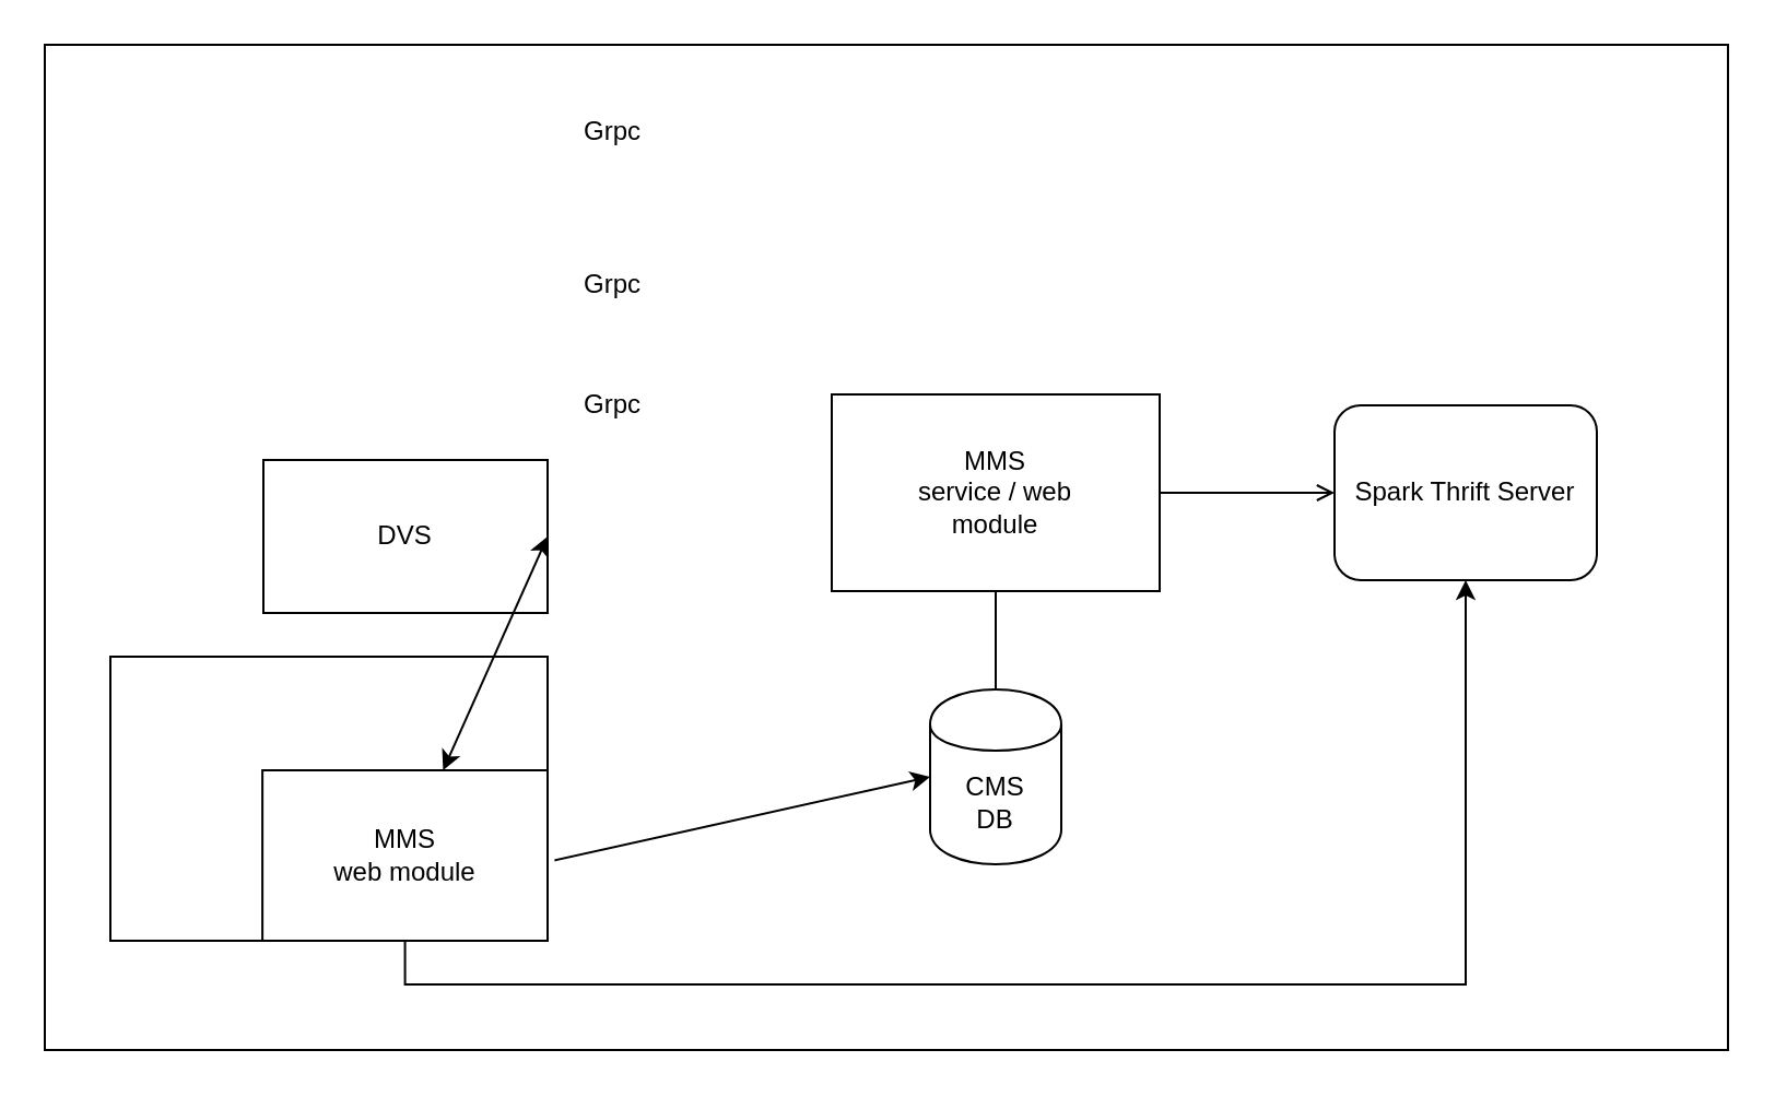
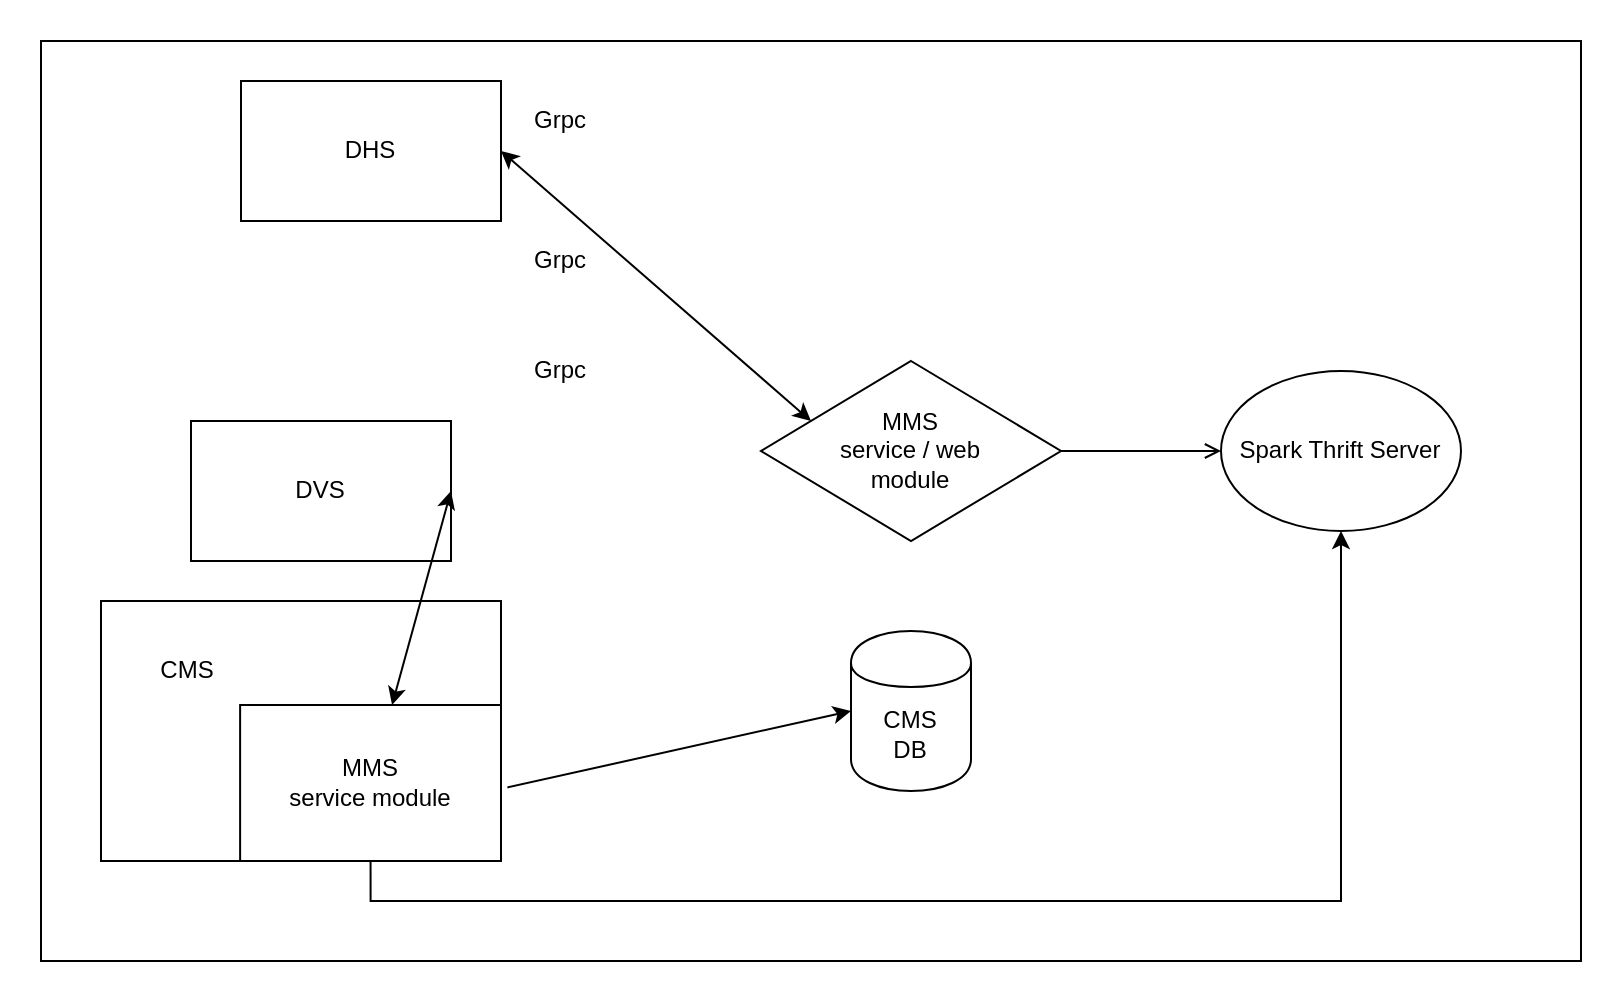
  <mxCell id="0" />
  <mxCell id="1" parent="0" />
  <mxCell id="2" value="" style="rounded=0;whiteSpace=wrap;html=1;strokeColor=#000000;strokeWidth=1;" vertex="1" parent="1"><mxGeometry width="770" height="460" as="geometry" x="20" y="20" /></mxCell>
  <mxCell id="3" value="" style="group" vertex="1" connectable="0" parent="1"><mxGeometry x="50" y="40" width="680" height="390" as="geometry" /></mxCell>
- <mxCell id="4" value="MMS&lt;br&gt;service / web&lt;br&gt;module" style="rounded=0;whiteSpace=wrap;html=1;" vertex="1" parent="3"><mxGeometry x="330" y="140" width="150" height="90" as="geometry" /></mxCell>
+ <mxCell id="4" value="MMS&lt;br&gt;service / web&lt;br&gt;module" style="rhombus;whiteSpace=wrap;html=1;" vertex="1" parent="3"><mxGeometry x="330" y="140" width="150" height="90" as="geometry" /></mxCell>
  <mxCell id="5" value="CMS&lt;br&gt;DB" style="shape=cylinder;whiteSpace=wrap;html=1;boundedLbl=1;backgroundOutline=1;" vertex="1" parent="3"><mxGeometry x="375" y="275" width="60" height="80" as="geometry" /></mxCell>
- <mxCell id="6" style="edgeStyle=orthogonalEdgeStyle;rounded=0;orthogonalLoop=1;jettySize=auto;html=1;exitX=0.5;exitY=1;exitDx=0;exitDy=0;entryX=0.5;entryY=0;entryDx=0;entryDy=0;endArrow=none;endFill=0;" edge="1" parent="3" source="4" target="5"><mxGeometry relative="1" as="geometry" /></mxCell>
  <mxCell id="7" value="" style="group" vertex="1" connectable="0" parent="3"><mxGeometry y="260" width="200" height="130" as="geometry" /></mxCell>
  <mxCell id="8" value="" style="group" vertex="1" connectable="0" parent="7"><mxGeometry width="200" height="130" as="geometry" /></mxCell>
  <mxCell id="9" value="" style="rounded=0;whiteSpace=wrap;html=1;" vertex="1" parent="8"><mxGeometry width="200" height="130" as="geometry" /></mxCell>
- <mxCell id="10" value="MMS&lt;br&gt;web module" style="rounded=0;whiteSpace=wrap;html=1;" vertex="1" parent="8"><mxGeometry x="69.565" y="52" width="130.435" height="78" as="geometry" /></mxCell>
- <mxCell id="13" value="DVS" style="rounded=0;whiteSpace=wrap;html=1;" vertex="1" parent="3"><mxGeometry x="70" y="170" width="130" height="70" as="geometry" /></mxCell>
+ <mxCell id="10" value="MMS&lt;br&gt;service module" style="rounded=0;whiteSpace=wrap;html=1;" vertex="1" parent="8"><mxGeometry x="69.565" y="52" width="130.435" height="78" as="geometry" /></mxCell>
+ <mxCell id="11" value="CMS" style="text;html=1;strokeColor=none;fillColor=none;align=center;verticalAlign=middle;whiteSpace=wrap;rounded=0;" vertex="1" parent="8"><mxGeometry x="26.087" y="26" width="34.783" height="17.333" as="geometry" /></mxCell>
+ <mxCell id="12" value="DHS" style="rounded=0;whiteSpace=wrap;html=1;" vertex="1" parent="3"><mxGeometry x="70" width="130" height="70" as="geometry" /></mxCell>
+ <mxCell id="13" value="DVS" style="rounded=0;whiteSpace=wrap;html=1;" vertex="1" parent="3"><mxGeometry x="45" y="170" width="130" height="70" as="geometry" /></mxCell>
+ <mxCell id="14" value="" style="endArrow=classic;startArrow=classic;html=1;exitX=1;exitY=0.5;exitDx=0;exitDy=0;entryX=0;entryY=0.25;entryDx=0;entryDy=0;" edge="1" parent="3" source="12" target="4"><mxGeometry width="50" height="50" relative="1" as="geometry"><mxPoint x="230" y="260" as="sourcePoint" /><mxPoint x="280" y="210" as="targetPoint" /></mxGeometry></mxCell>
  <mxCell id="15" value="" style="endArrow=classic;startArrow=classic;html=1;exitX=1;exitY=0.5;exitDx=0;exitDy=0;" edge="1" parent="3" source="13" target="10"><mxGeometry width="50" height="50" relative="1" as="geometry"><mxPoint x="200" y="406.15" as="sourcePoint" /><mxPoint x="321.65" y="263.84" as="targetPoint" /></mxGeometry></mxCell>
  <mxCell id="16" value="Grpc" style="text;html=1;strokeColor=none;fillColor=none;align=center;verticalAlign=middle;whiteSpace=wrap;rounded=0;" vertex="1" parent="3"><mxGeometry x="210" y="135" width="40" height="20" as="geometry" /></mxCell>
  <mxCell id="17" value="Grpc" style="text;html=1;strokeColor=none;fillColor=none;align=center;verticalAlign=middle;whiteSpace=wrap;rounded=0;" vertex="1" parent="3"><mxGeometry x="210" y="80" width="40" height="20" as="geometry" /></mxCell>
  <mxCell id="18" value="Grpc" style="text;html=1;strokeColor=none;fillColor=none;align=center;verticalAlign=middle;whiteSpace=wrap;rounded=0;" vertex="1" parent="3"><mxGeometry x="210" y="10" width="40" height="20" as="geometry" /></mxCell>
- <mxCell id="19" value="Spark Thrift Server" style="whiteSpace=wrap;html=1;strokeColor=#000000;strokeWidth=1;rounded=1;" vertex="1" parent="3"><mxGeometry x="560" y="145" width="120" height="80" as="geometry" /></mxCell>
+ <mxCell id="19" value="Spark Thrift Server" style="ellipse;whiteSpace=wrap;html=1;strokeColor=#000000;strokeWidth=1;" vertex="1" parent="3"><mxGeometry x="560" y="145" width="120" height="80" as="geometry" /></mxCell>
  <mxCell id="20" value="" style="endArrow=classic;html=1;exitX=1.016;exitY=0.717;exitDx=0;exitDy=0;exitPerimeter=0;entryX=0;entryY=0.5;entryDx=0;entryDy=0;" edge="1" parent="3" source="9" target="5"><mxGeometry width="50" height="50" relative="1" as="geometry"><mxPoint x="230" y="280" as="sourcePoint" /><mxPoint x="280" y="230" as="targetPoint" /></mxGeometry></mxCell>
  <mxCell id="21" style="edgeStyle=orthogonalEdgeStyle;rounded=0;orthogonalLoop=1;jettySize=auto;html=1;exitX=1;exitY=0.5;exitDx=0;exitDy=0;entryX=0;entryY=0.5;entryDx=0;entryDy=0;endArrow=open;endFill=0;" edge="1" parent="3" source="4" target="19"><mxGeometry relative="1" as="geometry" /></mxCell>
  <mxCell id="22" style="edgeStyle=orthogonalEdgeStyle;rounded=0;orthogonalLoop=1;jettySize=auto;html=1;exitX=0.5;exitY=1;exitDx=0;exitDy=0;entryX=0.5;entryY=1;entryDx=0;entryDy=0;endArrow=classic;endFill=1;" edge="1" parent="3" source="10" target="19"><mxGeometry relative="1" as="geometry" /></mxCell>
